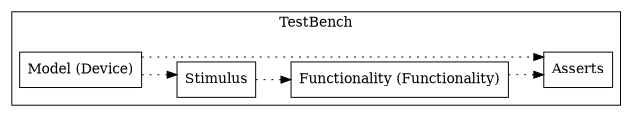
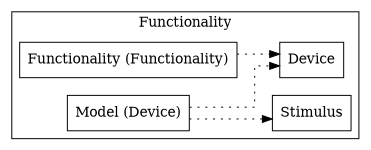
  digraph {
    rankdir=LR
    splines=ortho
    node [shape=box]
    edge [style=dotted]
    n1 [label=Stimulus]
    n2 [label="Functionality (Functionality)"]
    n3 [label="Model (Device)"]
-   n4 [label=Asserts]
+   n4 [label=Device]
    subgraph cluster_1 {
-     label=TestBench
+     label=Functionality
      n1
      n2
      n3
      n4
    }
-   n1 -> n2
    n2 -> n4
    n3 -> n1
    n3 -> n4
  }
